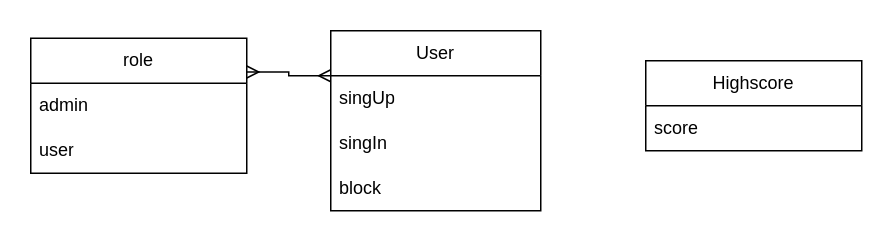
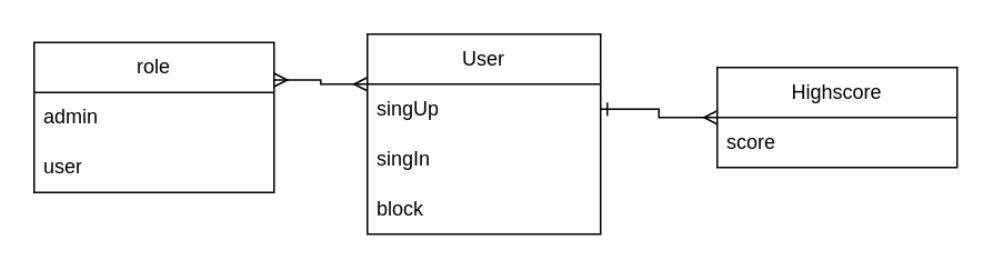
  <mxCell id="0" />
  <mxCell id="1" parent="0" />
  <mxCell id="2" value="User" style="swimlane;fontStyle=0;childLayout=stackLayout;horizontal=1;startSize=30;horizontalStack=0;resizeParent=1;resizeParentMax=0;resizeLast=0;collapsible=1;marginBottom=0;whiteSpace=wrap;html=1;" vertex="1" parent="1"><mxGeometry x="220" y="20" width="140" height="120" as="geometry" /></mxCell>
  <mxCell id="3" value="singUp" style="text;strokeColor=none;fillColor=none;align=left;verticalAlign=middle;spacingLeft=4;spacingRight=4;overflow=hidden;points=[[0,0.5],[1,0.5]];portConstraint=eastwest;rotatable=0;whiteSpace=wrap;html=1;" vertex="1" parent="2"><mxGeometry y="30" width="140" height="30" as="geometry" /></mxCell>
  <mxCell id="4" value="singIn" style="text;strokeColor=none;fillColor=none;align=left;verticalAlign=middle;spacingLeft=4;spacingRight=4;overflow=hidden;points=[[0,0.5],[1,0.5]];portConstraint=eastwest;rotatable=0;whiteSpace=wrap;html=1;" vertex="1" parent="2"><mxGeometry y="60" width="140" height="30" as="geometry" /></mxCell>
  <mxCell id="5" value="block" style="text;strokeColor=none;fillColor=none;align=left;verticalAlign=middle;spacingLeft=4;spacingRight=4;overflow=hidden;points=[[0,0.5],[1,0.5]];portConstraint=eastwest;rotatable=0;whiteSpace=wrap;html=1;" vertex="1" parent="2"><mxGeometry y="90" width="140" height="30" as="geometry" /></mxCell>
+ <mxCell id="6" style="edgeStyle=orthogonalEdgeStyle;rounded=0;orthogonalLoop=1;jettySize=auto;html=1;exitX=0;exitY=0.5;exitDx=0;exitDy=0;entryX=1;entryY=0.5;entryDx=0;entryDy=0;endArrow=ERone;endFill=0;startArrow=ERmany;startFill=0;" edge="1" parent="1" source="7" target="3"><mxGeometry relative="1" as="geometry" /></mxCell>
  <mxCell id="7" value="Highscore" style="swimlane;fontStyle=0;childLayout=stackLayout;horizontal=1;startSize=30;horizontalStack=0;resizeParent=1;resizeParentMax=0;resizeLast=0;collapsible=1;marginBottom=0;whiteSpace=wrap;html=1;" vertex="1" parent="1"><mxGeometry x="430" y="40" width="144" height="60" as="geometry" /></mxCell>
  <mxCell id="8" value="score" style="text;strokeColor=none;fillColor=none;align=left;verticalAlign=middle;spacingLeft=4;spacingRight=4;overflow=hidden;points=[[0,0.5],[1,0.5]];portConstraint=eastwest;rotatable=0;whiteSpace=wrap;html=1;" vertex="1" parent="7"><mxGeometry y="30" width="144" height="30" as="geometry" /></mxCell>
  <mxCell id="9" style="edgeStyle=orthogonalEdgeStyle;rounded=0;orthogonalLoop=1;jettySize=auto;html=1;exitX=1;exitY=0.25;exitDx=0;exitDy=0;entryX=0;entryY=0.25;entryDx=0;entryDy=0;endArrow=ERmany;endFill=0;startArrow=ERmany;startFill=0;" edge="1" parent="1" source="10" target="2"><mxGeometry relative="1" as="geometry" /></mxCell>
  <mxCell id="10" value="role" style="swimlane;fontStyle=0;childLayout=stackLayout;horizontal=1;startSize=30;horizontalStack=0;resizeParent=1;resizeParentMax=0;resizeLast=0;collapsible=1;marginBottom=0;whiteSpace=wrap;html=1;" vertex="1" parent="1"><mxGeometry x="20" y="25" width="144" height="90" as="geometry" /></mxCell>
  <mxCell id="11" value="admin" style="text;strokeColor=none;fillColor=none;align=left;verticalAlign=middle;spacingLeft=4;spacingRight=4;overflow=hidden;points=[[0,0.5],[1,0.5]];portConstraint=eastwest;rotatable=0;whiteSpace=wrap;html=1;" vertex="1" parent="10"><mxGeometry y="30" width="144" height="30" as="geometry" /></mxCell>
  <mxCell id="12" value="user" style="text;strokeColor=none;fillColor=none;align=left;verticalAlign=middle;spacingLeft=4;spacingRight=4;overflow=hidden;points=[[0,0.5],[1,0.5]];portConstraint=eastwest;rotatable=0;whiteSpace=wrap;html=1;" vertex="1" parent="10"><mxGeometry y="60" width="144" height="30" as="geometry" /></mxCell>
